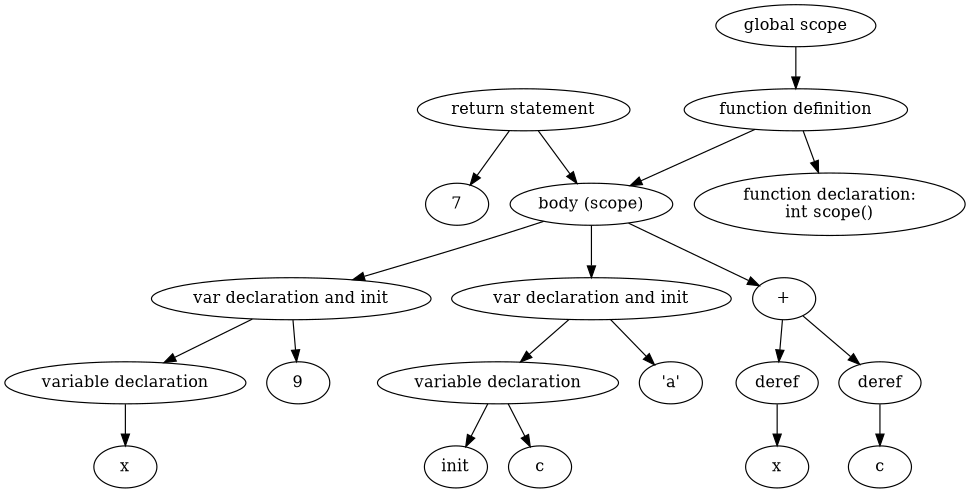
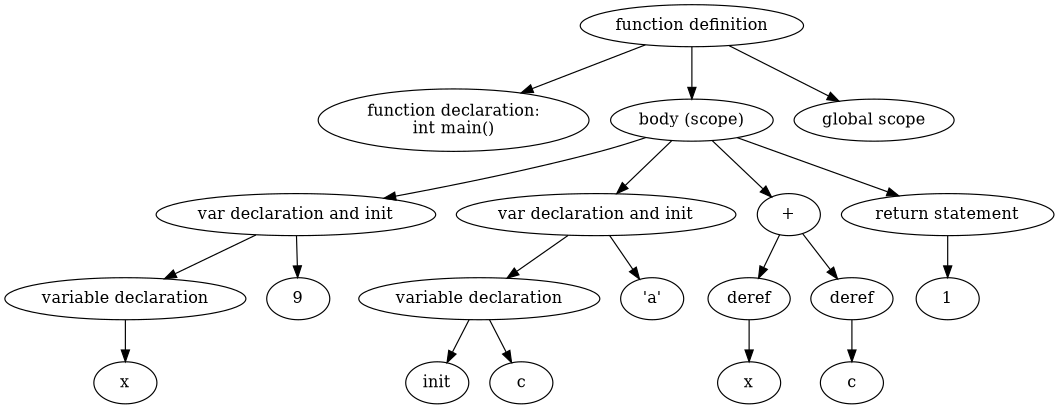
  digraph {
    fontname="DejaVu Serif"
    node [fontname="DejaVu Serif"]
    edge [fontname="DejaVu Serif"]
-   n1 [label="function declaration:\nint scope()"]
+   n1 [label="function declaration:\nint main()"]
    n2 [label="function definition"]
    n3 [label="body (scope)"]
    n4 [label="var declaration and init"]
    n5 [label="var declaration and init"]
    n6 [label="+"]
    n7 [label="return statement"]
    n8 [label="variable declaration"]
    n9 [label=x]
    n10 [label=9]
    n11 [label="variable declaration"]
    n12 [label="'a'"]
    n13 [label=deref]
    n14 [label=deref]
-   n15 [label=7]
+   n15 [label=1]
    n16 [label=init]
    n17 [label=c]
    n18 [label=x]
    n19 [label=c]
    n20 [label="global scope"]
    n2 -> n1
    n2 -> n3
    n3 -> n4
    n3 -> n5
    n3 -> n6
-   n7 -> n3
+   n3 -> n7
    n4 -> n8
    n4 -> n10
    n5 -> n11
    n5 -> n12
    n6 -> n13
    n6 -> n14
    n7 -> n15
    n8 -> n9
    n11 -> n16
    n11 -> n17
    n13 -> n18
    n14 -> n19
-   n20 -> n2
+   n2 -> n20
  }
